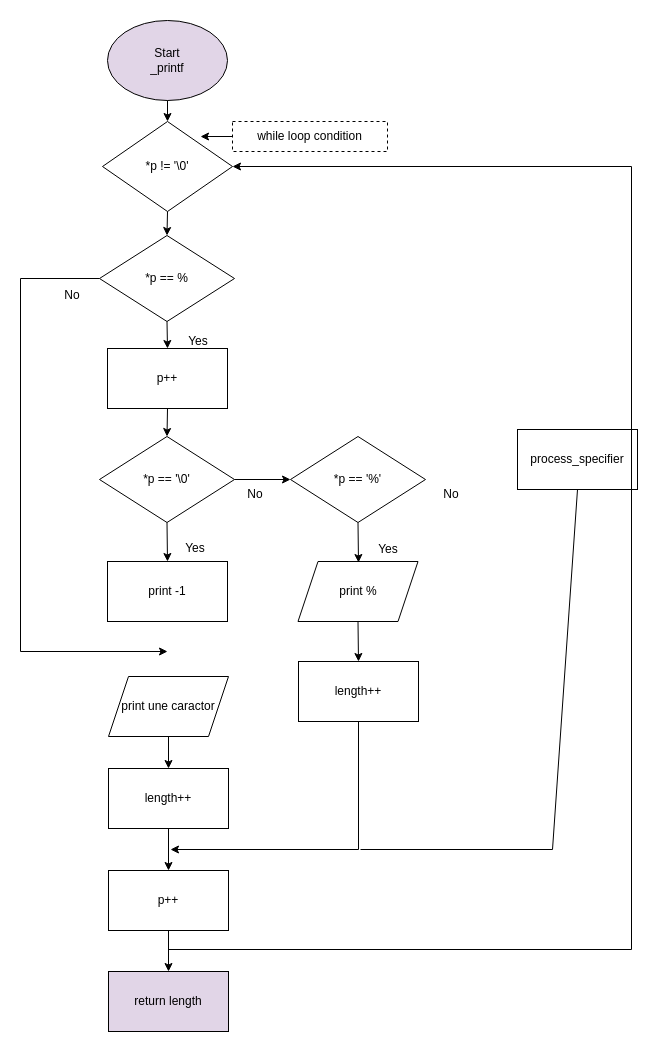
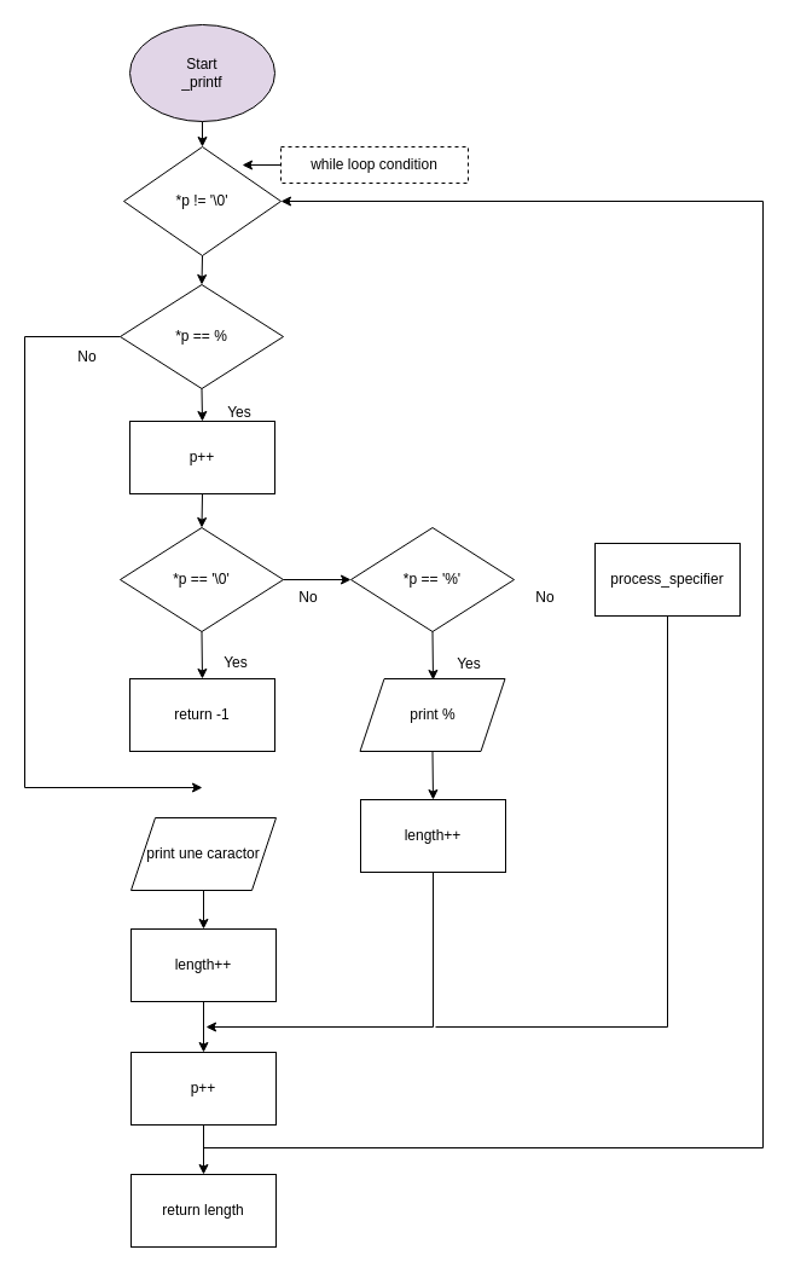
  <mxCell id="0" />
  <mxCell id="1" parent="0" />
  <mxCell id="2" value="&lt;div&gt;Start&lt;/div&gt;&lt;div&gt;_printf&lt;br&gt;&lt;/div&gt;" style="ellipse;whiteSpace=wrap;html=1;labelBackgroundColor=none;fillColor=#e1d5e7;" parent="1" vertex="1"><mxGeometry x="107" y="20" width="120" height="80" as="geometry" /></mxCell>
  <mxCell id="3" value="*p != '\0'" style="rhombus;whiteSpace=wrap;html=1;" parent="1" vertex="1"><mxGeometry x="102" y="121" width="130" height="90" as="geometry" /></mxCell>
  <mxCell id="4" value="*p == %" style="rhombus;whiteSpace=wrap;html=1;" parent="1" vertex="1"><mxGeometry x="99" y="235" width="135" height="86" as="geometry" /></mxCell>
  <mxCell id="5" value="" style="endArrow=classic;html=1;rounded=0;entryX=0.5;entryY=0;entryDx=0;entryDy=0;exitX=0.5;exitY=1;exitDx=0;exitDy=0;" edge="1" parent="1" source="3" target="4"><mxGeometry width="50" height="50" relative="1" as="geometry"><mxPoint x="-66" y="301" as="sourcePoint" /><mxPoint x="-16" y="251" as="targetPoint" /></mxGeometry></mxCell>
  <mxCell id="6" value="" style="endArrow=classic;html=1;rounded=0;exitX=0.5;exitY=1;exitDx=0;exitDy=0;entryX=0.5;entryY=0;entryDx=0;entryDy=0;" edge="1" parent="1" source="4" target="24"><mxGeometry width="50" height="50" relative="1" as="geometry"><mxPoint x="164" y="328" as="sourcePoint" /><mxPoint x="167" y="347" as="targetPoint" /></mxGeometry></mxCell>
  <mxCell id="7" value="No" style="text;html=1;align=center;verticalAlign=middle;whiteSpace=wrap;rounded=0;" vertex="1" parent="1"><mxGeometry x="42" y="280" width="60" height="30" as="geometry" /></mxCell>
  <mxCell id="8" value="" style="endArrow=classic;html=1;rounded=0;exitX=0.5;exitY=1;exitDx=0;exitDy=0;" edge="1" parent="1" source="37" target="29"><mxGeometry width="50" height="50" relative="1" as="geometry"><mxPoint x="165" y="761" as="sourcePoint" /><mxPoint x="168" y="781" as="targetPoint" /><Array as="points" /></mxGeometry></mxCell>
  <mxCell id="9" value="Yes" style="text;html=1;align=center;verticalAlign=middle;whiteSpace=wrap;rounded=0;" vertex="1" parent="1"><mxGeometry x="168" y="326" width="60" height="30" as="geometry" /></mxCell>
- <mxCell id="10" value="print -1" style="rounded=0;whiteSpace=wrap;html=1;" vertex="1" parent="1"><mxGeometry x="107" y="561" width="120" height="60" as="geometry" /></mxCell>
+ <mxCell id="10" value="return -1" style="rounded=0;whiteSpace=wrap;html=1;" vertex="1" parent="1"><mxGeometry x="107" y="561" width="120" height="60" as="geometry" /></mxCell>
  <mxCell id="11" value="*p == '\0'" style="rhombus;whiteSpace=wrap;html=1;" vertex="1" parent="1"><mxGeometry x="99" y="436" width="135" height="86" as="geometry" /></mxCell>
  <mxCell id="12" value="" style="endArrow=classic;html=1;rounded=0;exitX=0.5;exitY=1;exitDx=0;exitDy=0;entryX=0.5;entryY=0;entryDx=0;entryDy=0;" edge="1" parent="1" source="11" target="10"><mxGeometry width="50" height="50" relative="1" as="geometry"><mxPoint x="-196" y="451" as="sourcePoint" /><mxPoint x="-146" y="401" as="targetPoint" /><Array as="points" /></mxGeometry></mxCell>
  <mxCell id="13" value="Yes" style="text;html=1;align=center;verticalAlign=middle;whiteSpace=wrap;rounded=0;" vertex="1" parent="1"><mxGeometry x="165" y="533" width="60" height="30" as="geometry" /></mxCell>
  <mxCell id="14" value="*p == '%'" style="rhombus;whiteSpace=wrap;html=1;" vertex="1" parent="1"><mxGeometry x="290" y="436" width="135" height="86" as="geometry" /></mxCell>
  <mxCell id="15" value="No" style="text;html=1;align=center;verticalAlign=middle;whiteSpace=wrap;rounded=0;" vertex="1" parent="1"><mxGeometry x="225" y="479" width="60" height="30" as="geometry" /></mxCell>
  <mxCell id="16" value="" style="endArrow=classic;html=1;rounded=0;exitX=0.5;exitY=1;exitDx=0;exitDy=0;entryX=0.5;entryY=0;entryDx=0;entryDy=0;" edge="1" parent="1" source="14"><mxGeometry width="50" height="50" relative="1" as="geometry"><mxPoint x="460" y="591" as="sourcePoint" /><mxPoint x="358" y="562" as="targetPoint" /></mxGeometry></mxCell>
  <mxCell id="17" value="Yes" style="text;html=1;align=center;verticalAlign=middle;whiteSpace=wrap;rounded=0;" vertex="1" parent="1"><mxGeometry x="358" y="534" width="60" height="30" as="geometry" /></mxCell>
  <mxCell id="18" value="" style="endArrow=classic;html=1;rounded=0;entryX=0;entryY=0.5;entryDx=0;entryDy=0;exitX=1;exitY=0.5;exitDx=0;exitDy=0;" edge="1" parent="1" source="11" target="14"><mxGeometry width="50" height="50" relative="1" as="geometry"><mxPoint x="240" y="551" as="sourcePoint" /><mxPoint x="290" y="501" as="targetPoint" /></mxGeometry></mxCell>
- <mxCell id="19" value="process_specifier" style="rounded=0;whiteSpace=wrap;html=1;" vertex="1" parent="1"><mxGeometry x="517" y="429" width="120" height="60" as="geometry" /></mxCell>
+ <mxCell id="19" value="process_specifier" style="rounded=0;whiteSpace=wrap;html=1;" vertex="1" parent="1"><mxGeometry x="492" y="449" width="120" height="60" as="geometry" /></mxCell>
  <mxCell id="20" value="No" style="text;html=1;align=center;verticalAlign=middle;whiteSpace=wrap;rounded=0;" vertex="1" parent="1"><mxGeometry x="421" y="479" width="60" height="30" as="geometry" /></mxCell>
  <mxCell id="21" value="" style="endArrow=classic;html=1;rounded=0;exitX=0.5;exitY=1;exitDx=0;exitDy=0;" edge="1" parent="1" source="35"><mxGeometry width="50" height="50" relative="1" as="geometry"><mxPoint x="360" y="731" as="sourcePoint" /><mxPoint x="170" y="849" as="targetPoint" /><Array as="points"><mxPoint x="358" y="849" /></Array></mxGeometry></mxCell>
  <mxCell id="22" value="" style="endArrow=none;html=1;rounded=0;entryX=0.5;entryY=1;entryDx=0;entryDy=0;" edge="1" parent="1" target="19"><mxGeometry width="50" height="50" relative="1" as="geometry"><mxPoint x="360" y="849" as="sourcePoint" /><mxPoint x="570" y="643" as="targetPoint" /><Array as="points"><mxPoint x="552" y="849" /></Array></mxGeometry></mxCell>
  <mxCell id="23" value="" style="endArrow=classic;html=1;rounded=0;entryX=0.5;entryY=0;entryDx=0;entryDy=0;exitX=0.5;exitY=1;exitDx=0;exitDy=0;" edge="1" parent="1" source="2" target="3"><mxGeometry width="50" height="50" relative="1" as="geometry"><mxPoint x="40" y="151" as="sourcePoint" /><mxPoint x="90" y="101" as="targetPoint" /></mxGeometry></mxCell>
  <mxCell id="24" value="p++" style="rounded=0;whiteSpace=wrap;html=1;" vertex="1" parent="1"><mxGeometry x="107" y="348" width="120" height="60" as="geometry" /></mxCell>
  <mxCell id="25" value="" style="endArrow=classic;html=1;rounded=0;exitX=0.5;exitY=1;exitDx=0;exitDy=0;entryX=0.5;entryY=0;entryDx=0;entryDy=0;" edge="1" parent="1" source="24" target="11"><mxGeometry width="50" height="50" relative="1" as="geometry"><mxPoint x="240" y="551" as="sourcePoint" /><mxPoint x="290" y="501" as="targetPoint" /></mxGeometry></mxCell>
  <mxCell id="26" value="" style="endArrow=classic;html=1;rounded=0;exitX=0;exitY=0.5;exitDx=0;exitDy=0;" edge="1" parent="1" source="4"><mxGeometry width="50" height="50" relative="1" as="geometry"><mxPoint x="-40" y="491" as="sourcePoint" /><mxPoint x="167" y="651" as="targetPoint" /><Array as="points"><mxPoint x="20" y="278" /><mxPoint x="20" y="651" /></Array></mxGeometry></mxCell>
  <mxCell id="27" value="print %" style="shape=parallelogram;perimeter=parallelogramPerimeter;whiteSpace=wrap;html=1;fixedSize=1;" vertex="1" parent="1"><mxGeometry x="297.5" y="561" width="120" height="60" as="geometry" /></mxCell>
  <mxCell id="28" value="print une caractor" style="shape=parallelogram;perimeter=parallelogramPerimeter;whiteSpace=wrap;html=1;fixedSize=1;" vertex="1" parent="1"><mxGeometry x="108" y="676" width="120" height="60" as="geometry" /></mxCell>
  <mxCell id="29" value="p++" style="rounded=0;whiteSpace=wrap;html=1;" vertex="1" parent="1"><mxGeometry x="108" y="870" width="120" height="60" as="geometry" /></mxCell>
- <mxCell id="30" value="return length" style="rounded=0;whiteSpace=wrap;html=1;fillColor=#e1d5e7;" vertex="1" parent="1"><mxGeometry x="108" y="971" width="120" height="60" as="geometry" /></mxCell>
+ <mxCell id="30" value="return length" style="rounded=0;whiteSpace=wrap;html=1;" vertex="1" parent="1"><mxGeometry x="108" y="971" width="120" height="60" as="geometry" /></mxCell>
  <mxCell id="31" value="" style="endArrow=classic;html=1;rounded=0;exitX=0.5;exitY=1;exitDx=0;exitDy=0;entryX=0.5;entryY=0;entryDx=0;entryDy=0;" edge="1" parent="1" source="29" target="30"><mxGeometry width="50" height="50" relative="1" as="geometry"><mxPoint x="20" y="941" as="sourcePoint" /><mxPoint x="70" y="891" as="targetPoint" /></mxGeometry></mxCell>
  <mxCell id="32" value="" style="endArrow=classic;html=1;rounded=0;entryX=1;entryY=0.5;entryDx=0;entryDy=0;" edge="1" parent="1" target="3"><mxGeometry width="50" height="50" relative="1" as="geometry"><mxPoint x="168" y="949" as="sourcePoint" /><mxPoint x="230" y="165" as="targetPoint" /><Array as="points"><mxPoint x="631" y="949" /><mxPoint x="631" y="166" /></Array></mxGeometry></mxCell>
  <mxCell id="33" value="while loop condition" style="whiteSpace=wrap;html=1;arcSize=50;align=center;verticalAlign=middle;strokeWidth=1;autosize=1;spacing=4;treeFolding=1;treeMoving=1;newEdgeStyle={&quot;edgeStyle&quot;:&quot;entityRelationEdgeStyle&quot;,&quot;startArrow&quot;:&quot;none&quot;,&quot;endArrow&quot;:&quot;none&quot;,&quot;segment&quot;:10,&quot;curved&quot;:1,&quot;sourcePerimeterSpacing&quot;:0,&quot;targetPerimeterSpacing&quot;:0};dashed=1;rounded=0;" vertex="1" parent="1"><mxGeometry x="232" y="121" width="155" height="30" as="geometry" /></mxCell>
  <mxCell id="34" value="" style="endArrow=classic;html=1;rounded=0;exitX=0;exitY=0.5;exitDx=0;exitDy=0;entryX=0.754;entryY=0.167;entryDx=0;entryDy=0;entryPerimeter=0;" edge="1" parent="1" source="33" target="3"><mxGeometry width="50" height="50" relative="1" as="geometry"><mxPoint x="30" y="181" as="sourcePoint" /><mxPoint x="80" y="131" as="targetPoint" /></mxGeometry></mxCell>
  <mxCell id="35" value="length++" style="rounded=0;whiteSpace=wrap;html=1;" vertex="1" parent="1"><mxGeometry x="298" y="661" width="120" height="60" as="geometry" /></mxCell>
  <mxCell id="36" value="" style="endArrow=classic;html=1;rounded=0;exitX=0.5;exitY=1;exitDx=0;exitDy=0;entryX=0.5;entryY=0;entryDx=0;entryDy=0;" edge="1" parent="1" source="27" target="35"><mxGeometry width="50" height="50" relative="1" as="geometry"><mxPoint x="410" y="671" as="sourcePoint" /><mxPoint x="460" y="621" as="targetPoint" /></mxGeometry></mxCell>
  <mxCell id="37" value="length++" style="rounded=0;whiteSpace=wrap;html=1;" vertex="1" parent="1"><mxGeometry x="108" y="768" width="120" height="60" as="geometry" /></mxCell>
  <mxCell id="38" value="" style="endArrow=classic;html=1;rounded=0;exitX=0.5;exitY=1;exitDx=0;exitDy=0;entryX=0.5;entryY=0;entryDx=0;entryDy=0;" edge="1" parent="1" source="28" target="37"><mxGeometry width="50" height="50" relative="1" as="geometry"><mxPoint x="-30" y="831" as="sourcePoint" /><mxPoint x="20" y="781" as="targetPoint" /></mxGeometry></mxCell>
